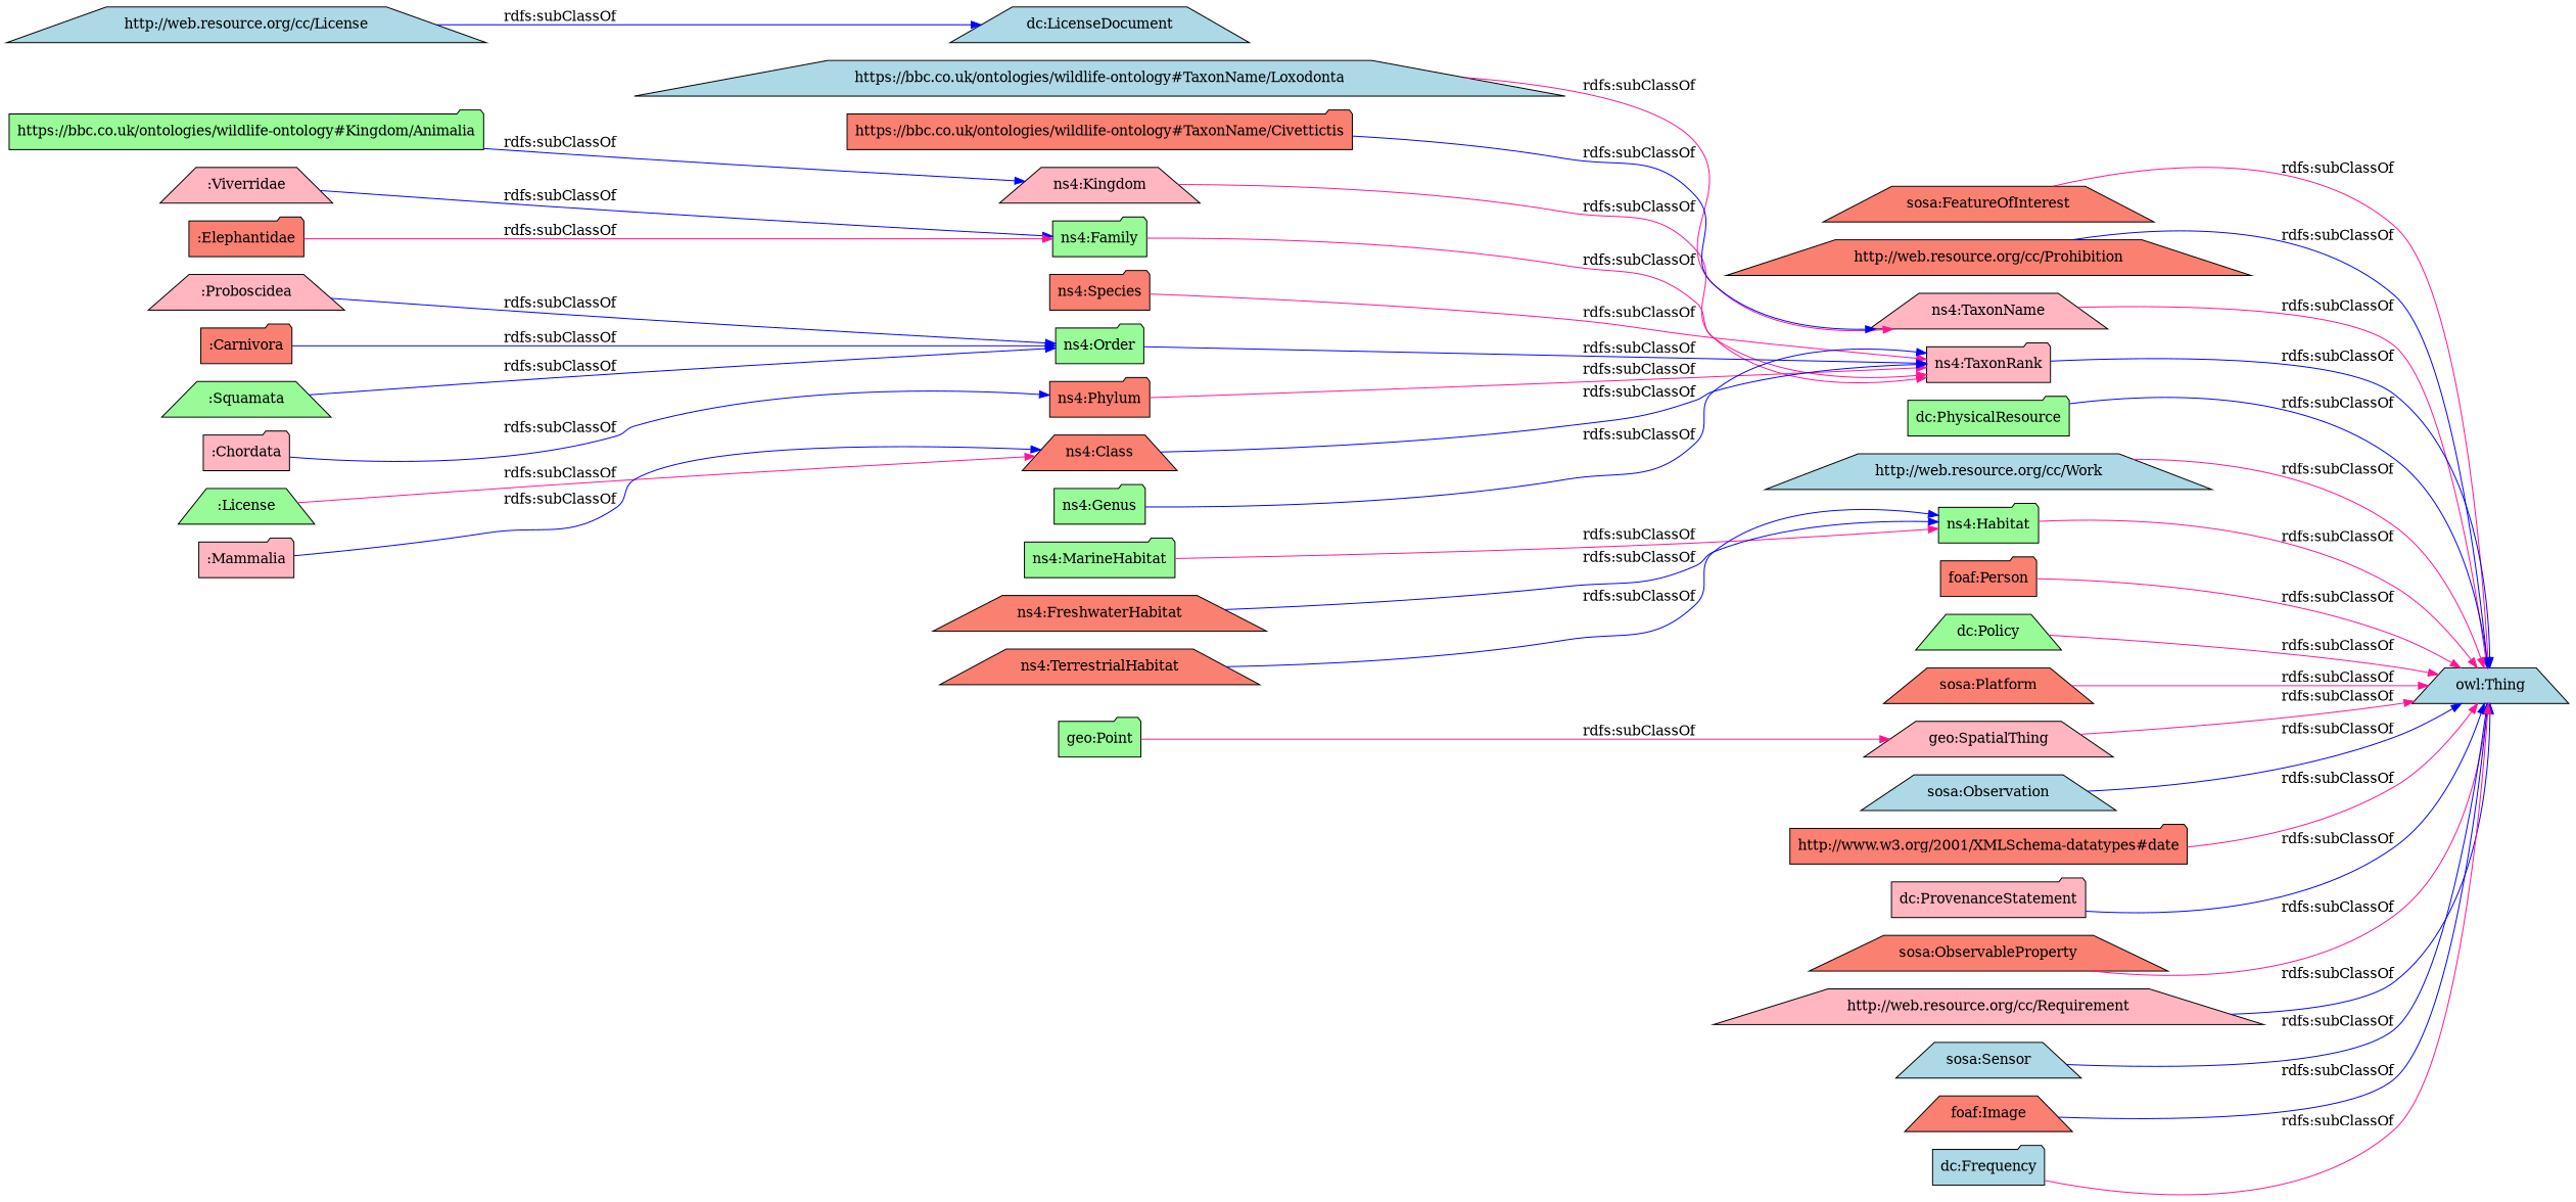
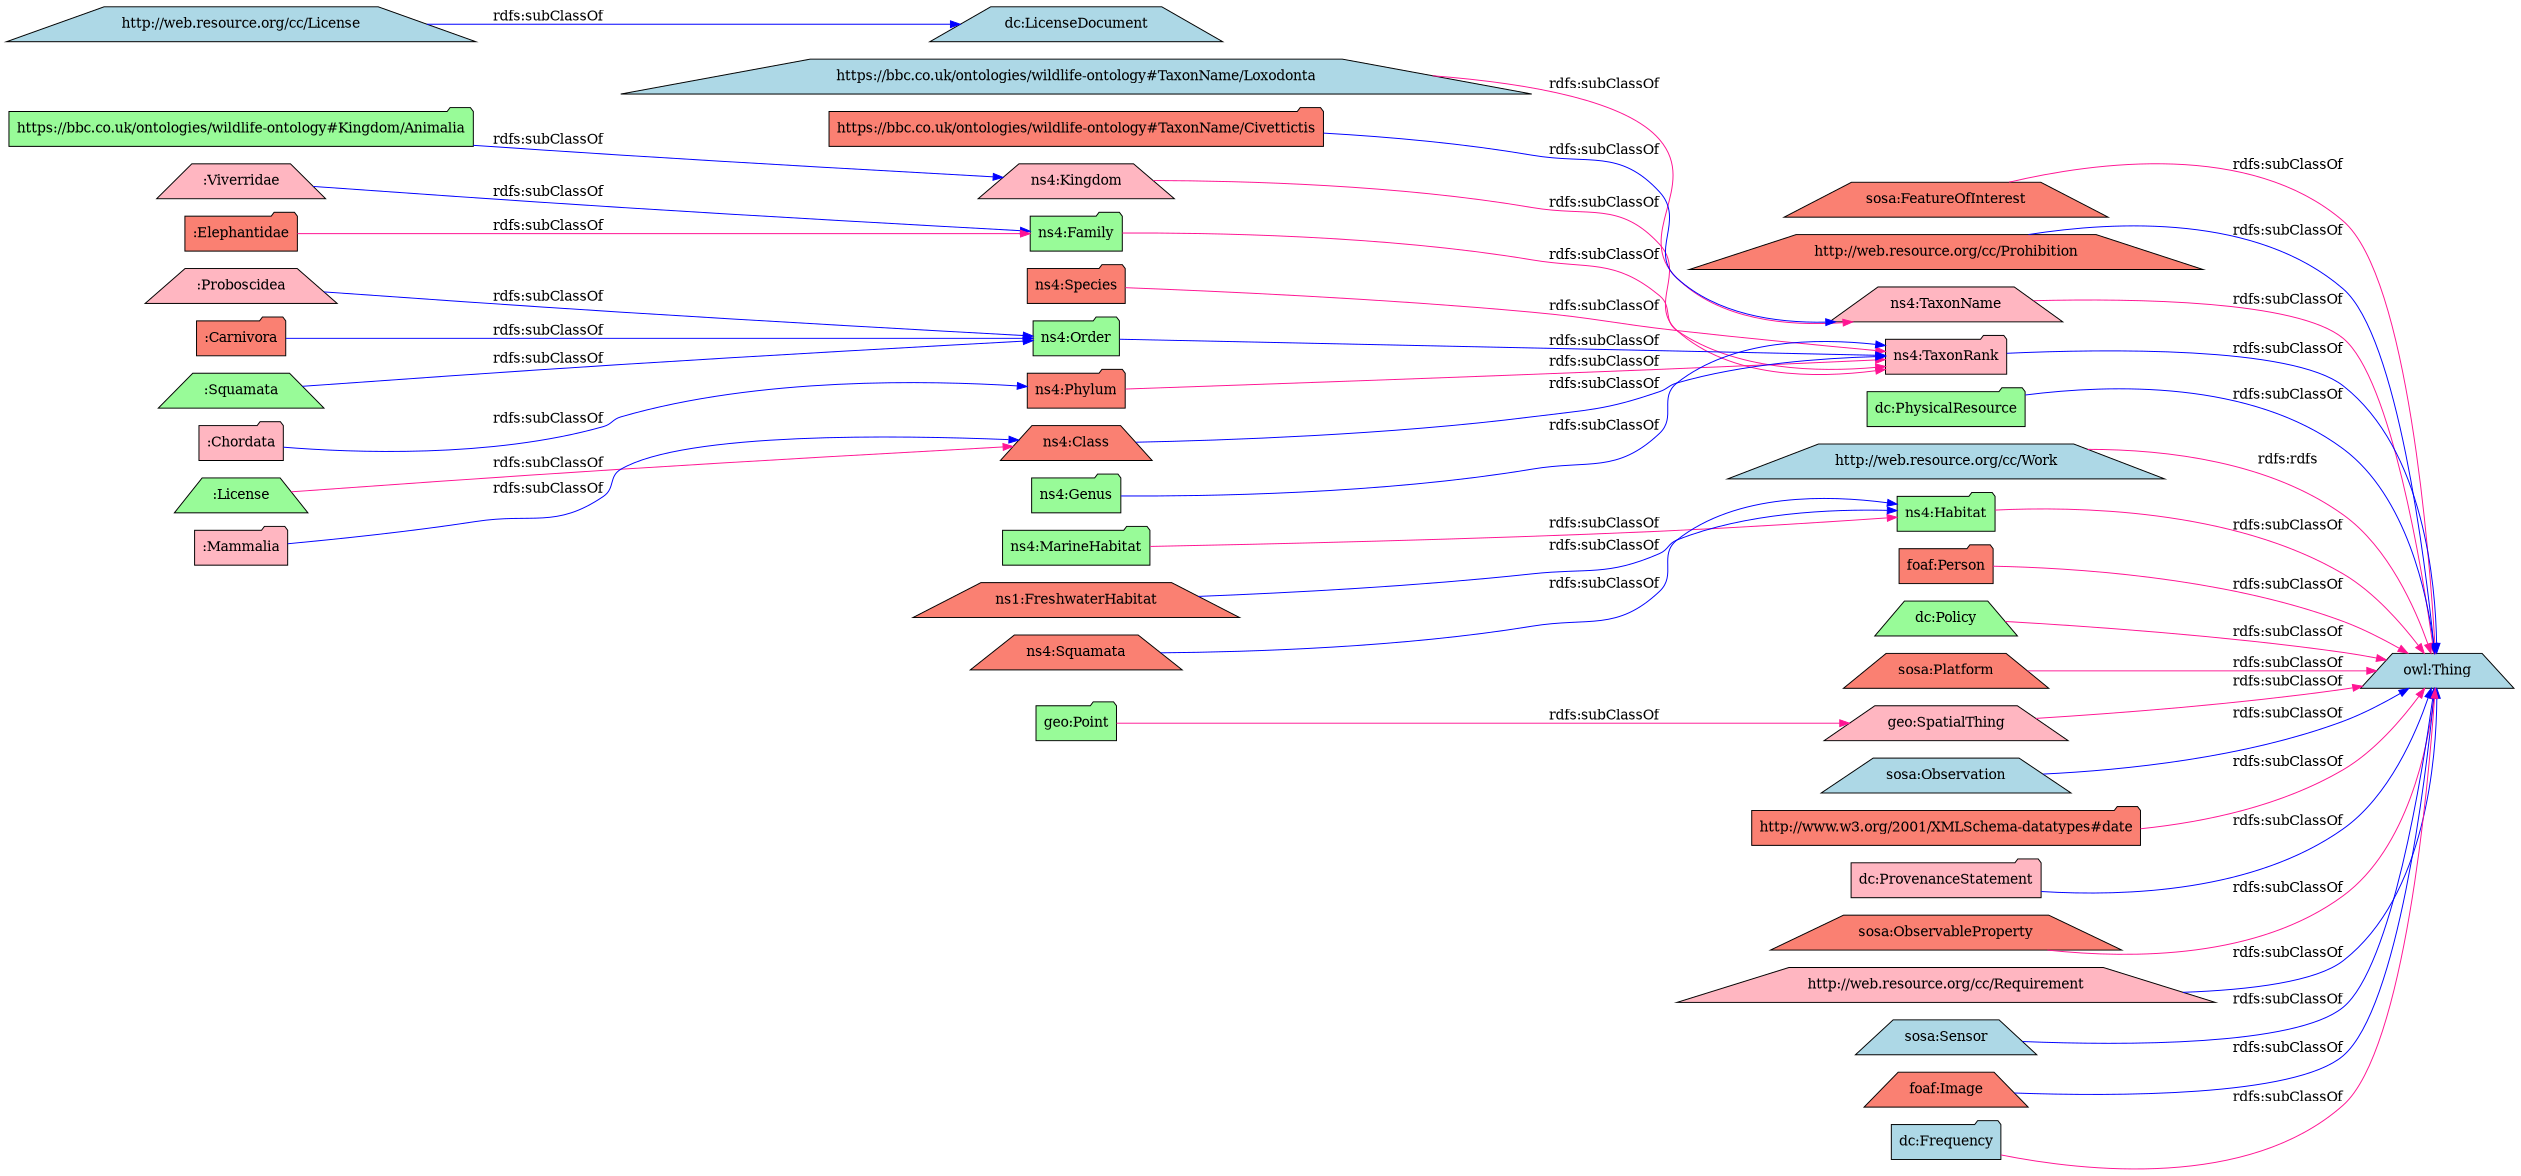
  digraph {
    rankdir=LR
    node [color=black fillcolor=salmon shape=trapezium style=filled]
    edge [color=blue]
    "owl:Thing" [fillcolor=lightblue]
    "sosa:FeatureOfInterest"
    "http://web.resource.org/cc/Prohibition"
    "https://bbc.co.uk/ontologies/wildlife-ontology#TaxonName/Loxodonta" [fillcolor=lightblue]
    "ns4:TaxonName" [fillcolor=lightpink]
    "https://bbc.co.uk/ontologies/wildlife-ontology#Kingdom/Animalia" [fillcolor=palegreen shape=folder]
    "ns4:Kingdom" [fillcolor=lightpink]
    "ns4:TaxonRank" [fillcolor=lightpink shape=folder]
    "http://web.resource.org/cc/License" [fillcolor=lightblue]
    "dc:LicenseDocument" [fillcolor=lightblue]
    "dc:PhysicalResource" [fillcolor=palegreen shape=folder]
    "http://web.resource.org/cc/Work" [fillcolor=lightblue]
    "ns4:Habitat" [fillcolor=palegreen shape=folder]
    "foaf:Person" [shape=folder]
    ":Viverridae" [fillcolor=lightpink]
    "ns4:Family" [fillcolor=palegreen shape=folder]
    "ns4:MarineHabitat" [fillcolor=palegreen shape=folder]
    "ns4:Species" [shape=folder]
-   "ns4:FreshwaterHabitat"
+   "ns4:FreshwaterHabitat" [label="ns1:FreshwaterHabitat"]
    "dc:Policy" [fillcolor=palegreen]
    "sosa:Platform"
    "geo:SpatialThing" [fillcolor=lightpink]
    "sosa:Observation" [fillcolor=lightblue]
    ":Proboscidea" [fillcolor=lightpink]
    "ns4:Order" [fillcolor=palegreen shape=folder]
    "http://www.w3.org/2001/XMLSchema-datatypes#date" [shape=folder]
    ":Chordata" [fillcolor=lightpink shape=folder]
    "ns4:Phylum" [shape=folder]
    "dc:ProvenanceStatement" [fillcolor=lightpink shape=folder]
    "sosa:ObservableProperty"
    "http://web.resource.org/cc/Requirement" [fillcolor=lightpink]
    n32 [fillcolor=palegreen label=":License"]
    "ns4:Class"
    ":Mammalia" [fillcolor=lightpink shape=folder]
    ":Carnivora" [shape=folder]
    "sosa:Sensor" [fillcolor=lightblue]
-   "ns4:TerrestrialHabitat"
+   "ns4:TerrestrialHabitat" [label="ns4:Squamata"]
    "foaf:Image"
    "https://bbc.co.uk/ontologies/wildlife-ontology#TaxonName/Civettictis" [shape=folder]
    "ns4:Genus" [fillcolor=palegreen shape=folder]
    "dc:Frequency" [fillcolor=lightblue shape=folder]
    ":Squamata" [fillcolor=palegreen]
    ":Elephantidae" [shape=folder]
    "geo:Point" [fillcolor=palegreen shape=folder]
    "sosa:FeatureOfInterest" -> "owl:Thing" [color=deeppink label="rdfs:subClassOf"]
    "http://web.resource.org/cc/Prohibition" -> "owl:Thing" [label="rdfs:subClassOf"]
    "https://bbc.co.uk/ontologies/wildlife-ontology#TaxonName/Loxodonta" -> "ns4:TaxonName" [color=deeppink label="rdfs:subClassOf"]
    "ns4:TaxonName" -> "owl:Thing" [color=deeppink label="rdfs:subClassOf"]
    "https://bbc.co.uk/ontologies/wildlife-ontology#Kingdom/Animalia" -> "ns4:Kingdom" [label="rdfs:subClassOf"]
    "ns4:Kingdom" -> "ns4:TaxonRank" [color=deeppink label="rdfs:subClassOf"]
    "ns4:TaxonRank" -> "owl:Thing" [label="rdfs:subClassOf"]
    "http://web.resource.org/cc/License" -> "dc:LicenseDocument" [label="rdfs:subClassOf"]
    "dc:PhysicalResource" -> "owl:Thing" [label="rdfs:subClassOf"]
-   "http://web.resource.org/cc/Work" -> "owl:Thing" [color=deeppink label="rdfs:subClassOf"]
+   "http://web.resource.org/cc/Work" -> "owl:Thing" [color=deeppink label="rdfs:rdfs"]
    "ns4:Habitat" -> "owl:Thing" [color=deeppink label="rdfs:subClassOf"]
    "foaf:Person" -> "owl:Thing" [color=deeppink label="rdfs:subClassOf"]
    ":Viverridae" -> "ns4:Family" [label="rdfs:subClassOf"]
    "ns4:Family" -> "ns4:TaxonRank" [color=deeppink label="rdfs:subClassOf"]
    "ns4:MarineHabitat" -> "ns4:Habitat" [color=deeppink label="rdfs:subClassOf"]
    "ns4:Species" -> "ns4:TaxonRank" [color=deeppink label="rdfs:subClassOf"]
    "ns4:FreshwaterHabitat" -> "ns4:Habitat" [label="rdfs:subClassOf"]
    "dc:Policy" -> "owl:Thing" [color=deeppink label="rdfs:subClassOf"]
    "sosa:Platform" -> "owl:Thing" [color=deeppink label="rdfs:subClassOf"]
    "geo:SpatialThing" -> "owl:Thing" [color=deeppink label="rdfs:subClassOf"]
    "sosa:Observation" -> "owl:Thing" [label="rdfs:subClassOf"]
    ":Proboscidea" -> "ns4:Order" [label="rdfs:subClassOf"]
    "ns4:Order" -> "ns4:TaxonRank" [label="rdfs:subClassOf"]
    "http://www.w3.org/2001/XMLSchema-datatypes#date" -> "owl:Thing" [color=deeppink label="rdfs:subClassOf"]
    ":Chordata" -> "ns4:Phylum" [label="rdfs:subClassOf"]
    "ns4:Phylum" -> "ns4:TaxonRank" [color=deeppink label="rdfs:subClassOf"]
    "dc:ProvenanceStatement" -> "owl:Thing" [label="rdfs:subClassOf"]
    "sosa:ObservableProperty" -> "owl:Thing" [color=deeppink label="rdfs:subClassOf"]
    "http://web.resource.org/cc/Requirement" -> "owl:Thing" [label="rdfs:subClassOf"]
    n32 -> "ns4:Class" [color=deeppink label="rdfs:subClassOf"]
    "ns4:Class" -> "ns4:TaxonRank" [label="rdfs:subClassOf"]
    ":Mammalia" -> "ns4:Class" [label="rdfs:subClassOf"]
    ":Carnivora" -> "ns4:Order" [label="rdfs:subClassOf"]
    "sosa:Sensor" -> "owl:Thing" [label="rdfs:subClassOf"]
    "ns4:TerrestrialHabitat" -> "ns4:Habitat" [label="rdfs:subClassOf"]
    "foaf:Image" -> "owl:Thing" [label="rdfs:subClassOf"]
    "https://bbc.co.uk/ontologies/wildlife-ontology#TaxonName/Civettictis" -> "ns4:TaxonName" [label="rdfs:subClassOf"]
    "ns4:Genus" -> "ns4:TaxonRank" [label="rdfs:subClassOf"]
    "dc:Frequency" -> "owl:Thing" [color=deeppink label="rdfs:subClassOf"]
    ":Squamata" -> "ns4:Order" [label="rdfs:subClassOf"]
    ":Elephantidae" -> "ns4:Family" [color=deeppink label="rdfs:subClassOf"]
    "geo:Point" -> "geo:SpatialThing" [color=deeppink label="rdfs:subClassOf"]
  }
